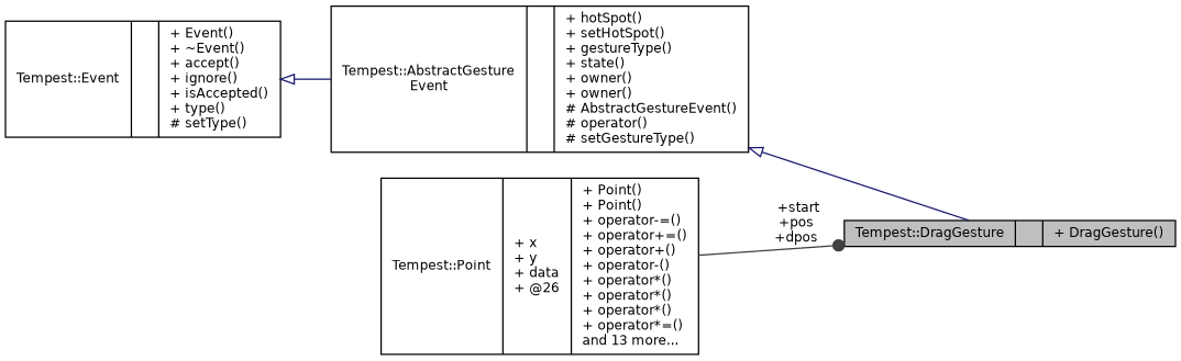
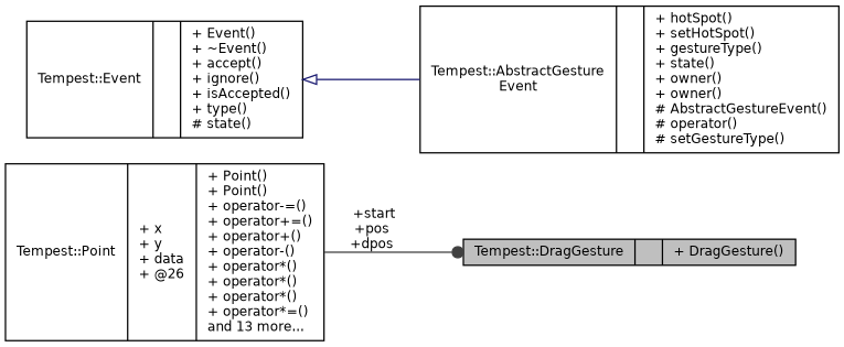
  digraph {
    rankdir=LR
    node [color=black fillcolor=white fontname=Helvetica fontsize=10 shape=record style=filled]
    edge [arrowtail=onormal color=midnightblue dir=back fontname=Helvetica fontsize=10 labelfontname=Helvetica labelfontsize=10 style=solid]
    n1 [fillcolor=grey75 fontcolor=black height=0.2 label="{Tempest::DragGesture\n||+ DragGesture()\l}" width=0.4]
    n2 [height=0.2 label="{Tempest::AbstractGesture\lEvent\n||+ hotSpot()\l+ setHotSpot()\l+ gestureType()\l+ state()\l+ owner()\l+ owner()\l# AbstractGestureEvent()\l# operator()\l# setGestureType()\l}" width=0.4]
-   n3 [height=0.2 label="{Tempest::Event\n||+ Event()\l+ ~Event()\l+ accept()\l+ ignore()\l+ isAccepted()\l+ type()\l# setType()\l}" width=0.4]
+   n3 [height=0.2 label="{Tempest::Event\n||+ Event()\l+ ~Event()\l+ accept()\l+ ignore()\l+ isAccepted()\l+ type()\l# state()\l}" width=0.4]
    n4 [height=0.2 label="{Tempest::Point\n|+ x\l+ y\l+ data\l+ @26\l|+ Point()\l+ Point()\l+ operator-=()\l+ operator+=()\l+ operator+()\l+ operator-()\l+ operator*()\l+ operator*()\l+ operator*()\l+ operator*=()\land 13 more...\l}" width=0.4]
-   n2 -> n1
    n3 -> n2
    n4 -> n1 [arrowhead=dot color=grey25 label=" +start\n+pos\n+dpos" arrowtail="" dir=""]
  }
